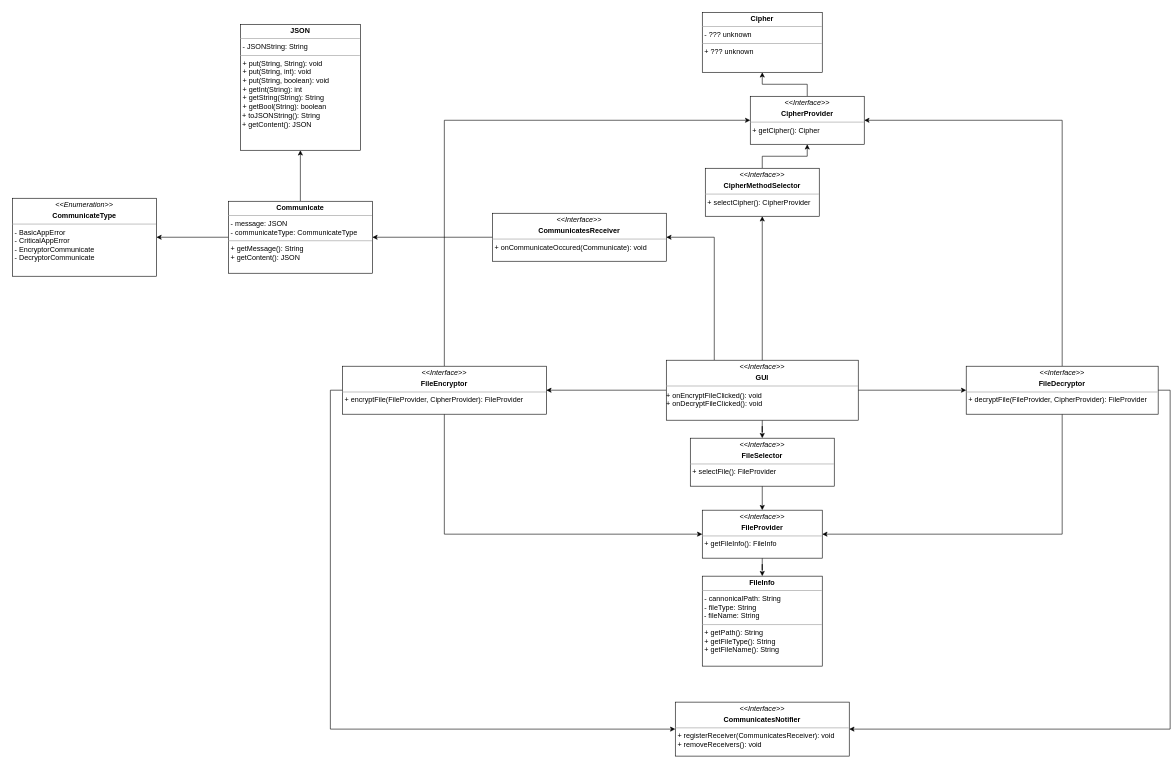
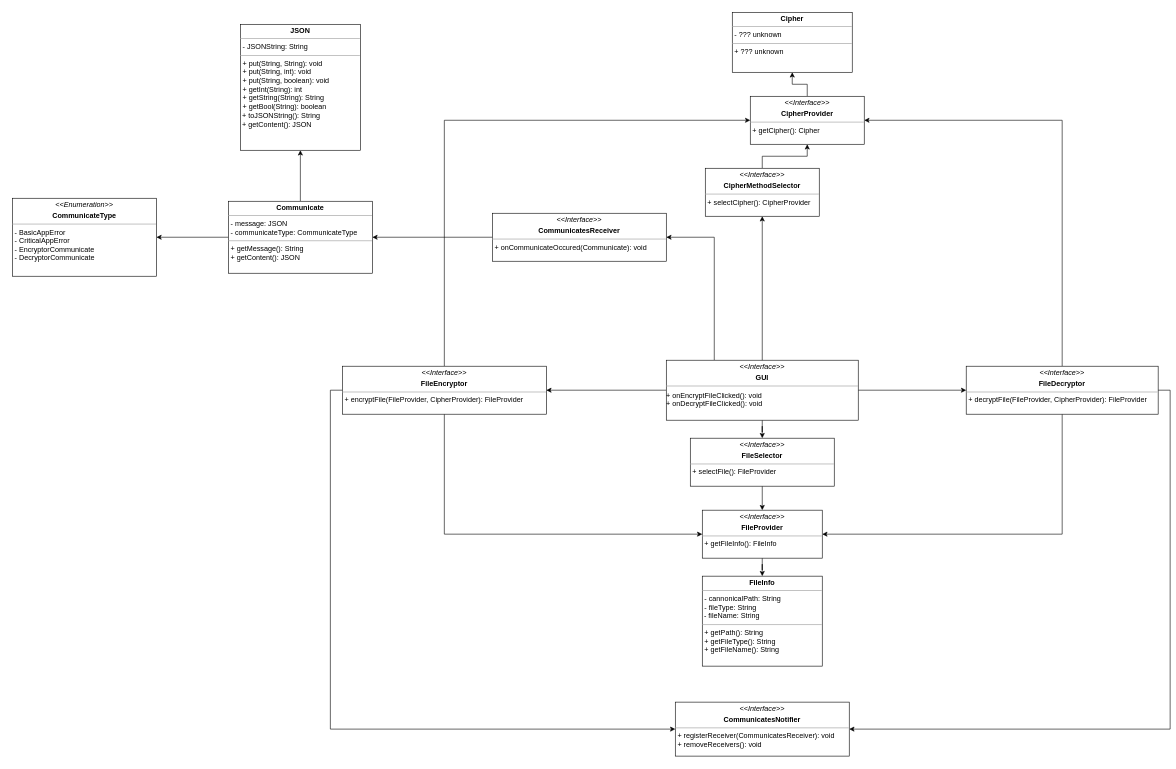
  <mxCell id="0" />
  <mxCell id="1" parent="0" />
  <mxCell id="2" style="edgeStyle=orthogonalEdgeStyle;rounded=0;orthogonalLoop=1;jettySize=auto;html=1;exitX=0.5;exitY=1;exitDx=0;exitDy=0;entryX=0.5;entryY=0;entryDx=0;entryDy=0;" parent="1" source="3" target="15" edge="1"><mxGeometry relative="1" as="geometry" /></mxCell>
  <mxCell id="3" value="&lt;p style=&quot;margin:0px;margin-top:4px;text-align:center;&quot;&gt;&lt;i&gt;&amp;lt;&amp;lt;Interface&amp;gt;&amp;gt;&lt;/i&gt;&lt;b&gt;&lt;br&gt;&lt;/b&gt;&lt;/p&gt;&lt;p style=&quot;margin:0px;margin-top:4px;text-align:center;&quot;&gt;&lt;b&gt;FileSelector&lt;/b&gt;&lt;br&gt;&lt;/p&gt;&lt;hr size=&quot;1&quot;&gt;&lt;p style=&quot;margin:0px;margin-left:4px;&quot;&gt;+ selectFile(): FileProvider&lt;/p&gt;" style="verticalAlign=top;align=left;overflow=fill;html=1;whiteSpace=wrap;" parent="1" vertex="1"><mxGeometry x="1150" y="730" width="240" height="80" as="geometry" /></mxCell>
  <mxCell id="4" style="edgeStyle=orthogonalEdgeStyle;rounded=0;orthogonalLoop=1;jettySize=auto;html=1;exitX=0.5;exitY=1;exitDx=0;exitDy=0;entryX=0;entryY=0.5;entryDx=0;entryDy=0;" parent="1" source="7" target="15" edge="1"><mxGeometry relative="1" as="geometry" /></mxCell>
  <mxCell id="5" style="edgeStyle=orthogonalEdgeStyle;rounded=0;orthogonalLoop=1;jettySize=auto;html=1;exitX=0.5;exitY=0;exitDx=0;exitDy=0;entryX=0;entryY=0.5;entryDx=0;entryDy=0;" edge="1" parent="1" source="7" target="17"><mxGeometry relative="1" as="geometry" /></mxCell>
  <mxCell id="6" style="edgeStyle=orthogonalEdgeStyle;rounded=0;orthogonalLoop=1;jettySize=auto;html=1;exitX=0;exitY=0.5;exitDx=0;exitDy=0;entryX=0;entryY=0.5;entryDx=0;entryDy=0;" edge="1" parent="1" source="7" target="26"><mxGeometry relative="1" as="geometry" /></mxCell>
  <mxCell id="7" value="&lt;p style=&quot;margin:0px;margin-top:4px;text-align:center;&quot;&gt;&lt;i&gt;&amp;lt;&amp;lt;Interface&amp;gt;&amp;gt;&lt;/i&gt;&lt;b&gt;&lt;br&gt;&lt;/b&gt;&lt;/p&gt;&lt;p style=&quot;margin:0px;margin-top:4px;text-align:center;&quot;&gt;&lt;b&gt;FileEncryptor&lt;/b&gt;&lt;/p&gt;&lt;hr size=&quot;1&quot;&gt;&lt;p style=&quot;margin:0px;margin-left:4px;&quot;&gt;+ encryptFile(FileProvider, CipherProvider): FileProvider&lt;/p&gt;" style="verticalAlign=top;align=left;overflow=fill;html=1;whiteSpace=wrap;" parent="1" vertex="1"><mxGeometry x="570" y="610" width="340" height="80" as="geometry" /></mxCell>
  <mxCell id="8" style="edgeStyle=orthogonalEdgeStyle;rounded=0;orthogonalLoop=1;jettySize=auto;html=1;exitX=0.5;exitY=1;exitDx=0;exitDy=0;entryX=1;entryY=0.5;entryDx=0;entryDy=0;" parent="1" source="11" target="15" edge="1"><mxGeometry relative="1" as="geometry" /></mxCell>
  <mxCell id="9" style="edgeStyle=orthogonalEdgeStyle;rounded=0;orthogonalLoop=1;jettySize=auto;html=1;exitX=0.5;exitY=0;exitDx=0;exitDy=0;entryX=1;entryY=0.5;entryDx=0;entryDy=0;" edge="1" parent="1" source="11" target="17"><mxGeometry relative="1" as="geometry" /></mxCell>
  <mxCell id="10" style="edgeStyle=orthogonalEdgeStyle;rounded=0;orthogonalLoop=1;jettySize=auto;html=1;exitX=1;exitY=0.5;exitDx=0;exitDy=0;entryX=1;entryY=0.5;entryDx=0;entryDy=0;" edge="1" parent="1" source="11" target="26"><mxGeometry relative="1" as="geometry" /></mxCell>
  <mxCell id="11" value="&lt;p style=&quot;margin:0px;margin-top:4px;text-align:center;&quot;&gt;&lt;i&gt;&amp;lt;&amp;lt;Interface&amp;gt;&amp;gt;&lt;/i&gt;&lt;b&gt;&lt;br&gt;&lt;/b&gt;&lt;/p&gt;&lt;p style=&quot;margin:0px;margin-top:4px;text-align:center;&quot;&gt;&lt;b&gt;FileDecryptor&lt;/b&gt;&lt;/p&gt;&lt;hr size=&quot;1&quot;&gt;&lt;p style=&quot;margin:0px;margin-left:4px;&quot;&gt;+ decryptFile(FileProvider, CipherProvider): FileProvider&lt;/p&gt;" style="verticalAlign=top;align=left;overflow=fill;html=1;whiteSpace=wrap;" parent="1" vertex="1"><mxGeometry x="1610" y="610" width="320" height="80" as="geometry" /></mxCell>
  <mxCell id="12" style="edgeStyle=orthogonalEdgeStyle;rounded=0;orthogonalLoop=1;jettySize=auto;html=1;exitX=0.5;exitY=0;exitDx=0;exitDy=0;entryX=0.5;entryY=1;entryDx=0;entryDy=0;" edge="1" parent="1" source="13" target="17"><mxGeometry relative="1" as="geometry" /></mxCell>
  <mxCell id="13" value="&lt;p style=&quot;margin:0px;margin-top:4px;text-align:center;&quot;&gt;&lt;i&gt;&amp;lt;&amp;lt;Interface&amp;gt;&amp;gt;&lt;/i&gt;&lt;b&gt;&lt;br&gt;&lt;/b&gt;&lt;/p&gt;&lt;p style=&quot;margin:0px;margin-top:4px;text-align:center;&quot;&gt;&lt;b&gt;CipherMethodSelector&lt;/b&gt;&lt;br&gt;&lt;/p&gt;&lt;hr size=&quot;1&quot;&gt;&lt;p style=&quot;margin:0px;margin-left:4px;&quot;&gt;+ selectCipher(): CipherProvider&lt;br&gt;&lt;/p&gt;" style="verticalAlign=top;align=left;overflow=fill;html=1;whiteSpace=wrap;" parent="1" vertex="1"><mxGeometry x="1175" y="280" width="190" height="80" as="geometry" /></mxCell>
  <mxCell id="14" style="edgeStyle=orthogonalEdgeStyle;rounded=0;orthogonalLoop=1;jettySize=auto;html=1;exitX=0.5;exitY=1;exitDx=0;exitDy=0;" parent="1" source="15" target="18" edge="1"><mxGeometry relative="1" as="geometry" /></mxCell>
  <mxCell id="15" value="&lt;p style=&quot;margin:0px;margin-top:4px;text-align:center;&quot;&gt;&lt;i&gt;&amp;lt;&amp;lt;Interface&amp;gt;&amp;gt;&lt;/i&gt;&lt;b&gt;&lt;br&gt;&lt;/b&gt;&lt;/p&gt;&lt;p style=&quot;margin:0px;margin-top:4px;text-align:center;&quot;&gt;&lt;b&gt;FileProvider&lt;/b&gt;&lt;br&gt;&lt;/p&gt;&lt;hr size=&quot;1&quot;&gt;&lt;p style=&quot;margin:0px;margin-left:4px;&quot;&gt;+ getFileInfo(): FileInfo&lt;/p&gt;" style="verticalAlign=top;align=left;overflow=fill;html=1;whiteSpace=wrap;" parent="1" vertex="1"><mxGeometry x="1170" y="850" width="200" height="80" as="geometry" /></mxCell>
  <mxCell id="16" style="edgeStyle=orthogonalEdgeStyle;rounded=0;orthogonalLoop=1;jettySize=auto;html=1;exitX=0.5;exitY=0;exitDx=0;exitDy=0;entryX=0.5;entryY=1;entryDx=0;entryDy=0;" edge="1" parent="1" source="17" target="33"><mxGeometry relative="1" as="geometry" /></mxCell>
  <mxCell id="17" value="&lt;p style=&quot;margin:0px;margin-top:4px;text-align:center;&quot;&gt;&lt;i&gt;&amp;lt;&amp;lt;Interface&amp;gt;&amp;gt;&lt;/i&gt;&lt;b&gt;&lt;br&gt;&lt;/b&gt;&lt;/p&gt;&lt;p style=&quot;margin:0px;margin-top:4px;text-align:center;&quot;&gt;&lt;b&gt;CipherProvider&lt;/b&gt;&lt;br&gt;&lt;/p&gt;&lt;hr size=&quot;1&quot;&gt;&lt;p style=&quot;margin:0px;margin-left:4px;&quot;&gt;+ getCipher(): Cipher&lt;br&gt;&lt;br&gt;&lt;/p&gt;" style="verticalAlign=top;align=left;overflow=fill;html=1;whiteSpace=wrap;" parent="1" vertex="1"><mxGeometry x="1250" y="160" width="190" height="80" as="geometry" /></mxCell>
  <mxCell id="18" value="&lt;p style=&quot;margin:0px;margin-top:4px;text-align:center;&quot;&gt;&lt;b&gt;FileInfo&lt;/b&gt;&lt;/p&gt;&lt;hr size=&quot;1&quot;&gt;&lt;p style=&quot;margin:0px;margin-left:4px;&quot;&gt;- cannonicalPath: String&lt;/p&gt;&lt;p style=&quot;margin:0px;margin-left:4px;&quot;&gt;- fileType: String&lt;br&gt;&lt;/p&gt;&amp;nbsp;- fileName: String&lt;br&gt;&lt;hr size=&quot;1&quot;&gt;&lt;p style=&quot;margin:0px;margin-left:4px;&quot;&gt;+ getPath(): String&lt;/p&gt;&lt;p style=&quot;margin:0px;margin-left:4px;&quot;&gt;+ getFileType(): String&lt;/p&gt;&lt;p style=&quot;margin:0px;margin-left:4px;&quot;&gt;+ getFileName(): String&lt;br&gt;&lt;/p&gt;" style="verticalAlign=top;align=left;overflow=fill;html=1;whiteSpace=wrap;" parent="1" vertex="1"><mxGeometry x="1170" y="960" width="200" height="150" as="geometry" /></mxCell>
  <mxCell id="19" style="edgeStyle=orthogonalEdgeStyle;rounded=0;orthogonalLoop=1;jettySize=auto;html=1;entryX=1;entryY=0.5;entryDx=0;entryDy=0;" parent="1" source="21" target="23" edge="1"><mxGeometry relative="1" as="geometry" /></mxCell>
  <mxCell id="20" style="edgeStyle=orthogonalEdgeStyle;rounded=0;orthogonalLoop=1;jettySize=auto;html=1;exitX=0.5;exitY=0;exitDx=0;exitDy=0;entryX=0.5;entryY=1;entryDx=0;entryDy=0;" parent="1" source="21" target="22" edge="1"><mxGeometry relative="1" as="geometry" /></mxCell>
  <mxCell id="21" value="&lt;p style=&quot;margin:0px;margin-top:4px;text-align:center;&quot;&gt;&lt;b&gt;Communicate&lt;/b&gt;&lt;/p&gt;&lt;hr size=&quot;1&quot;&gt;&lt;p style=&quot;margin:0px;margin-left:4px;&quot;&gt;- message: JSON&lt;/p&gt;&lt;p style=&quot;margin:0px;margin-left:4px;&quot;&gt;- communicateType: CommunicateType&lt;br&gt;&lt;/p&gt;&lt;hr size=&quot;1&quot;&gt;&lt;p style=&quot;margin:0px;margin-left:4px;&quot;&gt;+ getMessage(): String&lt;/p&gt;&lt;p style=&quot;margin:0px;margin-left:4px;&quot;&gt;+ getContent(): JSON&lt;br&gt;&lt;/p&gt;" style="verticalAlign=top;align=left;overflow=fill;html=1;whiteSpace=wrap;" parent="1" vertex="1"><mxGeometry x="380" y="335" width="240" height="120" as="geometry" /></mxCell>
  <mxCell id="22" value="&lt;p style=&quot;margin:0px;margin-top:4px;text-align:center;&quot;&gt;&lt;b&gt;JSON&lt;/b&gt;&lt;/p&gt;&lt;hr size=&quot;1&quot;&gt;&lt;p style=&quot;margin:0px;margin-left:4px;&quot;&gt;- JSONString: String&lt;br&gt;&lt;/p&gt;&lt;hr size=&quot;1&quot;&gt;&lt;p style=&quot;margin:0px;margin-left:4px;&quot;&gt;+ put(String, String): void&lt;/p&gt;&lt;p style=&quot;margin:0px;margin-left:4px;&quot;&gt;+ put(String, int): void&lt;/p&gt;&lt;p style=&quot;margin:0px;margin-left:4px;&quot;&gt;+ put(String, boolean): void&lt;/p&gt;&lt;p style=&quot;margin:0px;margin-left:4px;&quot;&gt;+ getInt(String): int&lt;/p&gt;&lt;p style=&quot;margin:0px;margin-left:4px;&quot;&gt;+ getString(String): String&lt;/p&gt;&lt;p style=&quot;margin:0px;margin-left:4px;&quot;&gt;+ getBool(String): boolean&lt;/p&gt;&amp;nbsp;+ toJSONString(): String&lt;br&gt;&amp;nbsp;+ getContent(): JSON" style="verticalAlign=top;align=left;overflow=fill;html=1;whiteSpace=wrap;" parent="1" vertex="1"><mxGeometry x="400" y="40" width="200" height="210" as="geometry" /></mxCell>
  <mxCell id="23" value="&lt;p style=&quot;margin:0px;margin-top:4px;text-align:center;&quot;&gt;&lt;i&gt;&amp;lt;&amp;lt;Enumeration&amp;gt;&amp;gt;&lt;/i&gt;&lt;b&gt;&lt;br&gt;&lt;/b&gt;&lt;/p&gt;&lt;p style=&quot;margin:0px;margin-top:4px;text-align:center;&quot;&gt;&lt;b&gt;CommunicateType&lt;/b&gt;&lt;br&gt;&lt;/p&gt;&lt;hr size=&quot;1&quot;&gt;&lt;p style=&quot;margin:0px;margin-left:4px;&quot;&gt;- BasicAppError&lt;/p&gt;&lt;p style=&quot;margin:0px;margin-left:4px;&quot;&gt;- CriticalAppError&lt;/p&gt;&lt;p style=&quot;margin:0px;margin-left:4px;&quot;&gt;- EncryptorCommunicate&lt;/p&gt;&lt;p style=&quot;margin:0px;margin-left:4px;&quot;&gt;- DecryptorCommunicate&lt;br&gt;&lt;/p&gt;" style="verticalAlign=top;align=left;overflow=fill;html=1;whiteSpace=wrap;" parent="1" vertex="1"><mxGeometry x="20" y="330" width="240" height="130" as="geometry" /></mxCell>
  <mxCell id="24" style="edgeStyle=orthogonalEdgeStyle;rounded=0;orthogonalLoop=1;jettySize=auto;html=1;exitX=0;exitY=0.5;exitDx=0;exitDy=0;entryX=1;entryY=0.5;entryDx=0;entryDy=0;" edge="1" parent="1" source="25" target="21"><mxGeometry relative="1" as="geometry" /></mxCell>
  <mxCell id="25" value="&lt;p style=&quot;margin:0px;margin-top:4px;text-align:center;&quot;&gt;&lt;i&gt;&amp;lt;&amp;lt;Interface&amp;gt;&amp;gt;&lt;/i&gt;&lt;b&gt;&lt;br&gt;&lt;/b&gt;&lt;/p&gt;&lt;p style=&quot;margin:0px;margin-top:4px;text-align:center;&quot;&gt;&lt;/p&gt;&lt;p style=&quot;margin:0px;margin-top:4px;text-align:center;&quot;&gt;&lt;b&gt;CommunicatesReceiver&lt;/b&gt;&lt;/p&gt;&lt;hr size=&quot;1&quot;&gt;&lt;p style=&quot;margin:0px;margin-left:4px;&quot;&gt;+ onCommunicateOccured(Communicate): void&lt;/p&gt;" style="verticalAlign=top;align=left;overflow=fill;html=1;whiteSpace=wrap;" parent="1" vertex="1"><mxGeometry x="820" y="355" width="290" height="80" as="geometry" /></mxCell>
  <mxCell id="26" value="&lt;p style=&quot;margin:0px;margin-top:4px;text-align:center;&quot;&gt;&lt;i&gt;&amp;lt;&amp;lt;Interface&amp;gt;&amp;gt;&lt;/i&gt;&lt;b&gt;&lt;br&gt;&lt;/b&gt;&lt;/p&gt;&lt;p style=&quot;margin:0px;margin-top:4px;text-align:center;&quot;&gt;&lt;/p&gt;&lt;p style=&quot;margin:0px;margin-top:4px;text-align:center;&quot;&gt;&lt;b&gt;CommunicatesNotifier&lt;/b&gt;&lt;/p&gt;&lt;hr size=&quot;1&quot;&gt;&lt;p style=&quot;margin:0px;margin-left:4px;&quot;&gt;+ registerReceiver(CommunicatesReceiver): void&lt;/p&gt;&lt;p style=&quot;margin:0px;margin-left:4px;&quot;&gt;+ removeReceivers(): void&lt;br&gt;&lt;/p&gt;" style="verticalAlign=top;align=left;overflow=fill;html=1;whiteSpace=wrap;" parent="1" vertex="1"><mxGeometry x="1125" y="1170" width="290" height="90" as="geometry" /></mxCell>
  <mxCell id="27" style="edgeStyle=orthogonalEdgeStyle;rounded=0;orthogonalLoop=1;jettySize=auto;html=1;exitX=0.25;exitY=0;exitDx=0;exitDy=0;entryX=1;entryY=0.5;entryDx=0;entryDy=0;" parent="1" source="31" target="25" edge="1"><mxGeometry relative="1" as="geometry" /></mxCell>
  <mxCell id="28" style="edgeStyle=orthogonalEdgeStyle;rounded=0;orthogonalLoop=1;jettySize=auto;html=1;exitX=0.5;exitY=1;exitDx=0;exitDy=0;" parent="1" source="31" target="3" edge="1"><mxGeometry relative="1" as="geometry" /></mxCell>
  <mxCell id="29" style="edgeStyle=orthogonalEdgeStyle;rounded=0;orthogonalLoop=1;jettySize=auto;html=1;exitX=1;exitY=0.5;exitDx=0;exitDy=0;" parent="1" source="31" target="11" edge="1"><mxGeometry relative="1" as="geometry" /></mxCell>
  <mxCell id="30" style="edgeStyle=orthogonalEdgeStyle;rounded=0;orthogonalLoop=1;jettySize=auto;html=1;exitX=0;exitY=0.5;exitDx=0;exitDy=0;entryX=1;entryY=0.5;entryDx=0;entryDy=0;" parent="1" source="31" target="7" edge="1"><mxGeometry relative="1" as="geometry" /></mxCell>
  <mxCell id="31" value="&lt;p style=&quot;margin:0px;margin-top:4px;text-align:center;&quot;&gt;&lt;i&gt;&amp;lt;&amp;lt;Interface&amp;gt;&amp;gt;&lt;/i&gt;&lt;b&gt;&lt;br&gt;&lt;/b&gt;&lt;/p&gt;&lt;p style=&quot;margin:0px;margin-top:4px;text-align:center;&quot;&gt;&lt;/p&gt;&lt;p style=&quot;margin:0px;margin-top:4px;text-align:center;&quot;&gt;&lt;b&gt;GUI&lt;/b&gt;&lt;br&gt;&lt;/p&gt;&lt;hr size=&quot;1&quot;&gt;&lt;div style=&quot;height:2px;&quot;&gt;&lt;/div&gt;&lt;div style=&quot;height:2px;&quot;&gt;+ onEncryptFileClicked(): void&lt;br&gt;+ onDecryptFileClicked(): void&lt;br&gt;&lt;/div&gt;" style="verticalAlign=top;align=left;overflow=fill;html=1;whiteSpace=wrap;" parent="1" vertex="1"><mxGeometry x="1110" y="600" width="320" height="100" as="geometry" /></mxCell>
  <mxCell id="32" style="edgeStyle=orthogonalEdgeStyle;rounded=0;orthogonalLoop=1;jettySize=auto;html=1;exitX=0.5;exitY=0;exitDx=0;exitDy=0;entryX=0.5;entryY=1;entryDx=0;entryDy=0;" edge="1" parent="1" source="31" target="13"><mxGeometry relative="1" as="geometry" /></mxCell>
- <mxCell id="33" value="&lt;p style=&quot;margin:0px;margin-top:4px;text-align:center;&quot;&gt;&lt;b&gt;Cipher&lt;/b&gt;&lt;/p&gt;&lt;hr size=&quot;1&quot;&gt;&lt;p style=&quot;margin:0px;margin-left:4px;&quot;&gt;- ??? unknown&lt;br&gt;&lt;/p&gt;&lt;hr size=&quot;1&quot;&gt;&lt;p style=&quot;margin:0px;margin-left:4px;&quot;&gt;+ ??? unknown&lt;br&gt;&lt;/p&gt;" style="verticalAlign=top;align=left;overflow=fill;html=1;whiteSpace=wrap;" vertex="1" parent="1"><mxGeometry x="1170" y="20" width="200" height="100" as="geometry" /></mxCell>
+ <mxCell id="33" value="&lt;p style=&quot;margin:0px;margin-top:4px;text-align:center;&quot;&gt;&lt;b&gt;Cipher&lt;/b&gt;&lt;/p&gt;&lt;hr size=&quot;1&quot;&gt;&lt;p style=&quot;margin:0px;margin-left:4px;&quot;&gt;- ??? unknown&lt;br&gt;&lt;/p&gt;&lt;hr size=&quot;1&quot;&gt;&lt;p style=&quot;margin:0px;margin-left:4px;&quot;&gt;+ ??? unknown&lt;br&gt;&lt;/p&gt;" style="verticalAlign=top;align=left;overflow=fill;html=1;whiteSpace=wrap;" vertex="1" parent="1"><mxGeometry x="1220" y="20" width="200" height="100" as="geometry" /></mxCell>
